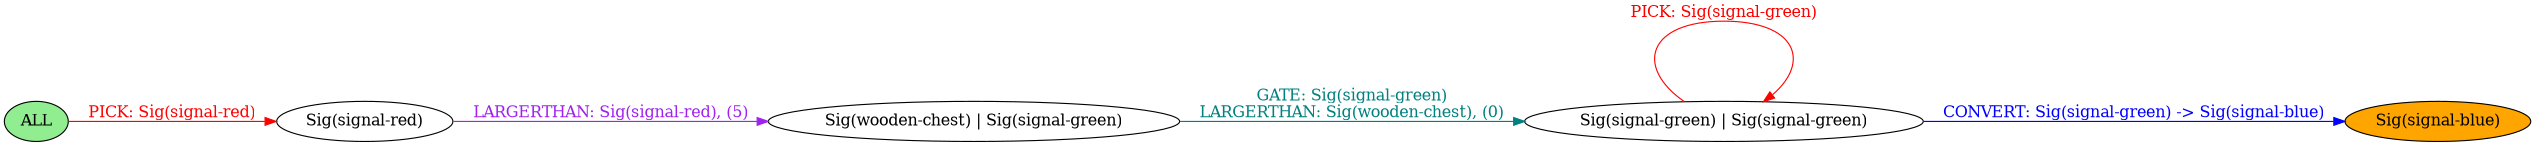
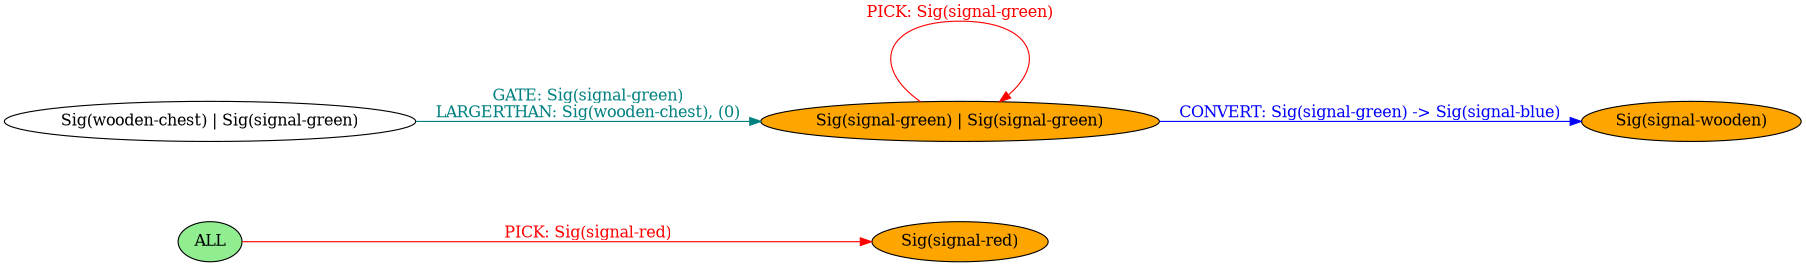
  strict digraph {
    nodesep=1
    rankdir=LR
    node [fillcolor=white style=filled]
    edge [color=red fontcolor=red]
-   n1 [label="Sig(signal-red)"]
+   n1 [fillcolor=orange label="Sig(signal-red)"]
    n2 [label="Sig(wooden-chest) | Sig(signal-green)"]
-   n3 [label="Sig(signal-green) | Sig(signal-green)"]
-   n4 [fillcolor=orange label="Sig(signal-blue)"]
+   n3 [fillcolor=orange label="Sig(signal-green) | Sig(signal-green)"]
+   n4 [fillcolor=orange label="Sig(signal-wooden)"]
    n5 [fillcolor=lightgreen label=ALL]
-   n1 -> n2 [color=purple fontcolor=purple label="LARGERTHAN: Sig(signal-red), (5)"]
    n2 -> n3 [color=teal fontcolor=teal label="GATE: Sig(signal-green)\nLARGERTHAN: Sig(wooden-chest), (0)"]
    n3 -> n3 [label="PICK: Sig(signal-green)"]
    n3 -> n4 [color=blue fontcolor=blue label="CONVERT: Sig(signal-green) -> Sig(signal-blue)"]
    n5 -> n1 [label="PICK: Sig(signal-red)"]
  }
